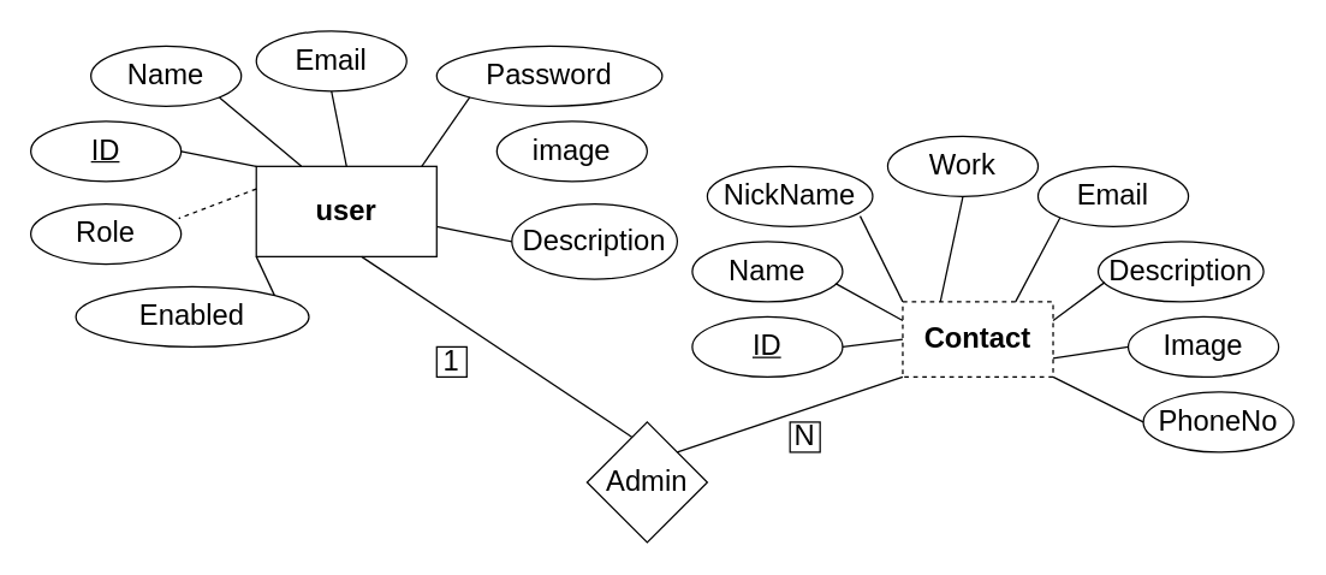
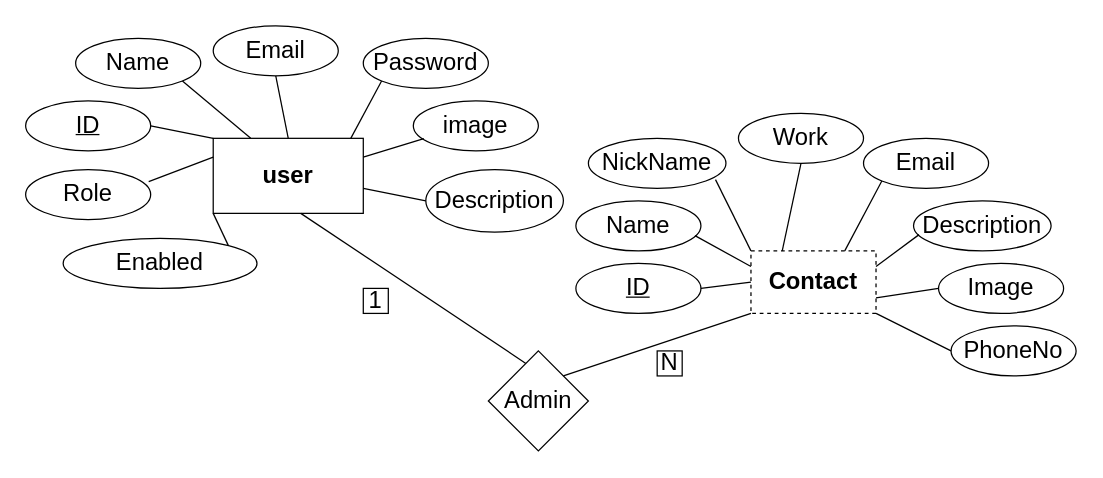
  <mxCell id="0" />
  <mxCell id="1" parent="0" />
  <mxCell id="2" value="&lt;b&gt;&lt;font style=&quot;font-size: 19px;&quot;&gt;user&lt;/font&gt;&lt;/b&gt;" style="rounded=0;whiteSpace=wrap;html=1;" vertex="1" parent="1"><mxGeometry x="170" y="110" width="120" height="60" as="geometry" /></mxCell>
  <mxCell id="3" value="&lt;span style=&quot;font-size: 19px;&quot;&gt;&lt;b&gt;Contact&lt;/b&gt;&lt;/span&gt;" style="rounded=0;whiteSpace=wrap;html=1;dashed=1;" vertex="1" parent="1"><mxGeometry x="600" y="200" width="100" height="50" as="geometry" /></mxCell>
  <mxCell id="4" value="Role" style="ellipse;whiteSpace=wrap;html=1;fontSize=19;" vertex="1" parent="1"><mxGeometry x="20" y="135" width="100" height="40" as="geometry" /></mxCell>
  <mxCell id="5" value="&lt;u&gt;ID&lt;/u&gt;" style="ellipse;whiteSpace=wrap;html=1;fontSize=19;" vertex="1" parent="1"><mxGeometry x="20" y="80" width="100" height="40" as="geometry" /></mxCell>
  <mxCell id="6" value="Name" style="ellipse;whiteSpace=wrap;html=1;fontSize=19;" vertex="1" parent="1"><mxGeometry x="60" y="30" width="100" height="40" as="geometry" /></mxCell>
  <mxCell id="7" value="Email" style="ellipse;whiteSpace=wrap;html=1;fontSize=19;" vertex="1" parent="1"><mxGeometry x="170" y="20" width="100" height="40" as="geometry" /></mxCell>
- <mxCell id="8" value="Password" style="ellipse;whiteSpace=wrap;html=1;fontSize=19;" vertex="1" parent="1"><mxGeometry x="290" y="30" width="150" height="40" as="geometry" /></mxCell>
+ <mxCell id="8" value="Password" style="ellipse;whiteSpace=wrap;html=1;fontSize=19;" vertex="1" parent="1"><mxGeometry x="290" y="30" width="100" height="40" as="geometry" /></mxCell>
  <mxCell id="9" value="image" style="ellipse;whiteSpace=wrap;html=1;fontSize=19;" vertex="1" parent="1"><mxGeometry x="330" y="80" width="100" height="40" as="geometry" /></mxCell>
  <mxCell id="10" value="Description" style="ellipse;whiteSpace=wrap;html=1;fontSize=19;" vertex="1" parent="1"><mxGeometry x="340" y="135" width="110" height="50" as="geometry" /></mxCell>
  <mxCell id="11" value="Enabled" style="ellipse;whiteSpace=wrap;html=1;fontSize=19;" vertex="1" parent="1"><mxGeometry x="50" y="190" width="155" height="40" as="geometry" /></mxCell>
  <mxCell id="12" value="" style="endArrow=none;html=1;rounded=0;fontSize=19;entryX=1;entryY=1;entryDx=0;entryDy=0;exitX=0.25;exitY=0;exitDx=0;exitDy=0;" edge="1" parent="1" source="2" target="6"><mxGeometry width="50" height="50" relative="1" as="geometry"><mxPoint x="410" y="230" as="sourcePoint" /><mxPoint x="460" y="180" as="targetPoint" /></mxGeometry></mxCell>
  <mxCell id="13" value="" style="endArrow=none;html=1;rounded=0;fontSize=19;entryX=1;entryY=0.5;entryDx=0;entryDy=0;" edge="1" parent="1" target="5"><mxGeometry width="50" height="50" relative="1" as="geometry"><mxPoint x="170" y="110" as="sourcePoint" /><mxPoint x="155.355" y="74.142" as="targetPoint" /></mxGeometry></mxCell>
- <mxCell id="14" value="" style="endArrow=none;html=1;rounded=0;fontSize=19;entryX=0.984;entryY=0.24;entryDx=0;entryDy=0;exitX=0;exitY=0.25;exitDx=0;exitDy=0;entryPerimeter=0;dashed=1;" edge="1" parent="1" source="2" target="4"><mxGeometry width="50" height="50" relative="1" as="geometry"><mxPoint x="220" y="130" as="sourcePoint" /><mxPoint x="165.355" y="84.142" as="targetPoint" /></mxGeometry></mxCell>
+ <mxCell id="14" value="" style="endArrow=none;html=1;rounded=0;fontSize=19;entryX=0.984;entryY=0.24;entryDx=0;entryDy=0;exitX=0;exitY=0.25;exitDx=0;exitDy=0;entryPerimeter=0;" edge="1" parent="1" source="2" target="4"><mxGeometry width="50" height="50" relative="1" as="geometry"><mxPoint x="220" y="130" as="sourcePoint" /><mxPoint x="165.355" y="84.142" as="targetPoint" /></mxGeometry></mxCell>
  <mxCell id="15" value="" style="endArrow=none;html=1;rounded=0;fontSize=19;entryX=0;entryY=1;entryDx=0;entryDy=0;exitX=1;exitY=0;exitDx=0;exitDy=0;" edge="1" parent="1" source="11" target="2"><mxGeometry width="50" height="50" relative="1" as="geometry"><mxPoint x="230" y="140" as="sourcePoint" /><mxPoint x="175.355" y="94.142" as="targetPoint" /></mxGeometry></mxCell>
  <mxCell id="16" value="" style="endArrow=none;html=1;rounded=0;fontSize=19;entryX=0.5;entryY=1;entryDx=0;entryDy=0;" edge="1" parent="1" target="7"><mxGeometry width="50" height="50" relative="1" as="geometry"><mxPoint x="230" y="110" as="sourcePoint" /><mxPoint x="185.355" y="104.142" as="targetPoint" /></mxGeometry></mxCell>
  <mxCell id="17" value="" style="endArrow=none;html=1;rounded=0;fontSize=19;entryX=0;entryY=1;entryDx=0;entryDy=0;" edge="1" parent="1" target="8"><mxGeometry width="50" height="50" relative="1" as="geometry"><mxPoint x="280" y="110" as="sourcePoint" /><mxPoint x="195.355" y="114.142" as="targetPoint" /></mxGeometry></mxCell>
  <mxCell id="18" value="" style="endArrow=none;html=1;rounded=0;fontSize=19;exitX=0;exitY=0.5;exitDx=0;exitDy=0;" edge="1" parent="1" source="10"><mxGeometry width="50" height="50" relative="1" as="geometry"><mxPoint x="260" y="170" as="sourcePoint" /><mxPoint x="290" y="150" as="targetPoint" /></mxGeometry></mxCell>
+ <mxCell id="19" value="" style="endArrow=none;html=1;rounded=0;fontSize=19;entryX=0.084;entryY=0.755;entryDx=0;entryDy=0;exitX=1;exitY=0.25;exitDx=0;exitDy=0;entryPerimeter=0;" edge="1" parent="1" source="2" target="9"><mxGeometry width="50" height="50" relative="1" as="geometry"><mxPoint x="270" y="180" as="sourcePoint" /><mxPoint x="215.355" y="134.142" as="targetPoint" /></mxGeometry></mxCell>
  <mxCell id="20" value="&lt;u&gt;ID&lt;/u&gt;" style="ellipse;whiteSpace=wrap;html=1;fontSize=19;" vertex="1" parent="1"><mxGeometry x="460" y="210" width="100" height="40" as="geometry" /></mxCell>
  <mxCell id="21" value="Name" style="ellipse;whiteSpace=wrap;html=1;fontSize=19;" vertex="1" parent="1"><mxGeometry x="460" y="160" width="100" height="40" as="geometry" /></mxCell>
  <mxCell id="22" value="NickName" style="ellipse;whiteSpace=wrap;html=1;fontSize=19;" vertex="1" parent="1"><mxGeometry x="470" y="110" width="110" height="40" as="geometry" /></mxCell>
  <mxCell id="23" value="Work&lt;span style=&quot;color: rgba(0, 0, 0, 0); font-family: monospace; font-size: 0px; text-align: start;&quot;&gt;%3CmxGraphModel%3E%3Croot%3E%3CmxCell%20id%3D%220%22%2F%3E%3CmxCell%20id%3D%221%22%20parent%3D%220%22%2F%3E%3CmxCell%20id%3D%222%22%20value%3D%22Name%22%20style%3D%22ellipse%3BwhiteSpace%3Dwrap%3Bhtml%3D1%3BfontSize%3D19%3B%22%20vertex%3D%221%22%20parent%3D%221%22%3E%3CmxGeometry%20x%3D%2250%22%20y%3D%2280%22%20width%3D%22100%22%20height%3D%2240%22%20as%3D%22geometry%22%2F%3E%3C%2FmxCell%3E%3C%2Froot%3E%3C%2FmxGraphModel%3E&lt;/span&gt;" style="ellipse;whiteSpace=wrap;html=1;fontSize=19;" vertex="1" parent="1"><mxGeometry x="590" y="90" width="100" height="40" as="geometry" /></mxCell>
  <mxCell id="24" value="Email" style="ellipse;whiteSpace=wrap;html=1;fontSize=19;" vertex="1" parent="1"><mxGeometry x="690" y="110" width="100" height="40" as="geometry" /></mxCell>
  <mxCell id="25" value="Description" style="ellipse;whiteSpace=wrap;html=1;fontSize=19;" vertex="1" parent="1"><mxGeometry x="730" y="160" width="110" height="40" as="geometry" /></mxCell>
  <mxCell id="26" value="Image&lt;span style=&quot;color: rgba(0, 0, 0, 0); font-family: monospace; font-size: 0px; text-align: start;&quot;&gt;%3CmxGraphModel%3E%3Croot%3E%3CmxCell%20id%3D%220%22%2F%3E%3CmxCell%20id%3D%221%22%20parent%3D%220%22%2F%3E%3CmxCell%20id%3D%222%22%20value%3D%22Name%22%20style%3D%22ellipse%3BwhiteSpace%3Dwrap%3Bhtml%3D1%3BfontSize%3D19%3B%22%20vertex%3D%221%22%20parent%3D%221%22%3E%3CmxGeometry%20x%3D%2250%22%20y%3D%2280%22%20width%3D%22100%22%20height%3D%2240%22%20as%3D%22geometry%22%2F%3E%3C%2FmxCell%3E%3C%2Froot%3E%3C%2FmxGraphModel%3E&lt;/span&gt;" style="ellipse;whiteSpace=wrap;html=1;fontSize=19;" vertex="1" parent="1"><mxGeometry x="750" y="210" width="100" height="40" as="geometry" /></mxCell>
  <mxCell id="27" value="PhoneNo" style="ellipse;whiteSpace=wrap;html=1;fontSize=19;" vertex="1" parent="1"><mxGeometry x="760" y="260" width="100" height="40" as="geometry" /></mxCell>
  <mxCell id="28" value="" style="endArrow=none;html=1;rounded=0;fontSize=19;exitX=1;exitY=0.5;exitDx=0;exitDy=0;entryX=0;entryY=0.5;entryDx=0;entryDy=0;" edge="1" parent="1" source="20" target="3"><mxGeometry width="50" height="50" relative="1" as="geometry"><mxPoint x="350" y="170" as="sourcePoint" /><mxPoint x="300" y="160" as="targetPoint" /></mxGeometry></mxCell>
  <mxCell id="29" value="" style="endArrow=none;html=1;rounded=0;fontSize=19;exitX=0.952;exitY=0.695;exitDx=0;exitDy=0;entryX=0;entryY=0.25;entryDx=0;entryDy=0;exitPerimeter=0;" edge="1" parent="1" source="21" target="3"><mxGeometry width="50" height="50" relative="1" as="geometry"><mxPoint x="570" y="240" as="sourcePoint" /><mxPoint x="610" y="235" as="targetPoint" /></mxGeometry></mxCell>
  <mxCell id="30" value="" style="endArrow=none;html=1;rounded=0;fontSize=19;exitX=0;exitY=0;exitDx=0;exitDy=0;entryX=0.924;entryY=0.825;entryDx=0;entryDy=0;entryPerimeter=0;" edge="1" parent="1" source="3" target="22"><mxGeometry width="50" height="50" relative="1" as="geometry"><mxPoint x="580" y="250" as="sourcePoint" /><mxPoint x="620" y="245" as="targetPoint" /></mxGeometry></mxCell>
  <mxCell id="31" value="" style="endArrow=none;html=1;rounded=0;fontSize=19;exitX=0.25;exitY=0;exitDx=0;exitDy=0;entryX=0.5;entryY=1;entryDx=0;entryDy=0;" edge="1" parent="1" source="3" target="23"><mxGeometry width="50" height="50" relative="1" as="geometry"><mxPoint x="590" y="260" as="sourcePoint" /><mxPoint x="630" y="255" as="targetPoint" /><Array as="points" /></mxGeometry></mxCell>
  <mxCell id="32" value="" style="endArrow=none;html=1;rounded=0;fontSize=19;exitX=1;exitY=1;exitDx=0;exitDy=0;entryX=0;entryY=0.5;entryDx=0;entryDy=0;" edge="1" parent="1" source="3" target="27"><mxGeometry width="50" height="50" relative="1" as="geometry"><mxPoint x="600" y="270" as="sourcePoint" /><mxPoint x="640" y="265" as="targetPoint" /></mxGeometry></mxCell>
  <mxCell id="33" value="" style="endArrow=none;html=1;rounded=0;fontSize=19;exitX=1;exitY=0.75;exitDx=0;exitDy=0;entryX=0;entryY=0.5;entryDx=0;entryDy=0;" edge="1" parent="1" source="3" target="26"><mxGeometry width="50" height="50" relative="1" as="geometry"><mxPoint x="610" y="280" as="sourcePoint" /><mxPoint x="650" y="275" as="targetPoint" /></mxGeometry></mxCell>
  <mxCell id="34" value="" style="endArrow=none;html=1;rounded=0;fontSize=19;exitX=1;exitY=0.25;exitDx=0;exitDy=0;entryX=0.04;entryY=0.675;entryDx=0;entryDy=0;entryPerimeter=0;" edge="1" parent="1" source="3" target="25"><mxGeometry width="50" height="50" relative="1" as="geometry"><mxPoint x="620" y="290" as="sourcePoint" /><mxPoint x="660" y="285" as="targetPoint" /></mxGeometry></mxCell>
  <mxCell id="35" value="" style="endArrow=none;html=1;rounded=0;fontSize=19;exitX=0.75;exitY=0;exitDx=0;exitDy=0;entryX=0;entryY=1;entryDx=0;entryDy=0;" edge="1" parent="1" source="3" target="24"><mxGeometry width="50" height="50" relative="1" as="geometry"><mxPoint x="630" y="300" as="sourcePoint" /><mxPoint x="670" y="295" as="targetPoint" /></mxGeometry></mxCell>
  <mxCell id="36" value="Admin" style="rhombus;whiteSpace=wrap;html=1;fontSize=19;" vertex="1" parent="1"><mxGeometry x="390" y="280" width="80" height="80" as="geometry" /></mxCell>
  <mxCell id="37" value="" style="endArrow=none;html=1;rounded=0;fontSize=19;entryX=0;entryY=1;entryDx=0;entryDy=0;exitX=1;exitY=0;exitDx=0;exitDy=0;" edge="1" parent="1" source="36" target="3"><mxGeometry width="50" height="50" relative="1" as="geometry"><mxPoint x="410" y="350" as="sourcePoint" /><mxPoint x="570" y="250" as="targetPoint" /></mxGeometry></mxCell>
  <mxCell id="38" value="" style="endArrow=none;html=1;rounded=0;fontSize=19;entryX=0.375;entryY=0.125;entryDx=0;entryDy=0;entryPerimeter=0;" edge="1" parent="1" target="36"><mxGeometry width="50" height="50" relative="1" as="geometry"><mxPoint x="240" y="170" as="sourcePoint" /><mxPoint x="610" y="260" as="targetPoint" /></mxGeometry></mxCell>
  <mxCell id="39" value="1" style="rounded=0;whiteSpace=wrap;html=1;fontSize=19;" vertex="1" parent="1"><mxGeometry x="290" y="230" width="20" height="20" as="geometry" /></mxCell>
  <mxCell id="40" value="N" style="rounded=0;whiteSpace=wrap;html=1;fontSize=19;" vertex="1" parent="1"><mxGeometry x="525" y="280" width="20" height="20" as="geometry" /></mxCell>
